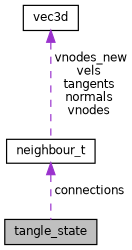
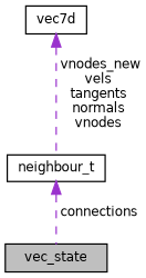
  digraph {
    fontname="DejaVu Sans"
    node [color=black fillcolor=white fontname="DejaVu Sans" fontsize=10 shape=record style=filled]
    edge [color=darkorchid3 dir=back fontname="DejaVu Sans" fontsize=10 labelfontname=Helvetica labelfontsize=10 style=dashed]
-   n1 [fillcolor=grey75 fontcolor=black height=0.2 label=tangle_state width=0.4]
+   n1 [fillcolor=grey75 fontcolor=black height=0.2 label=vec_state width=0.4]
    n2 [height=0.2 label=neighbour_t width=0.4]
-   n3 [height=0.2 label=vec3d width=0.4]
+   n3 [height=0.2 label=vec7d width=0.4]
    n2 -> n1 [label=" connections"]
    n3 -> n2 [label=" vnodes_new\nvels\ntangents\nnormals\nvnodes"]
  }
